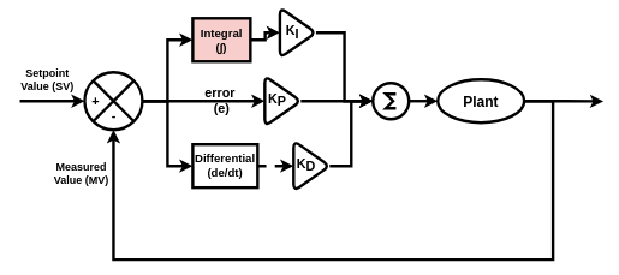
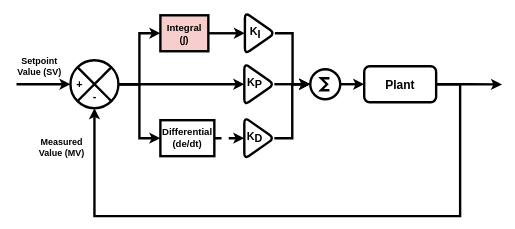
  <mxCell id="0" />
  <mxCell id="1" parent="0" />
  <mxCell id="2" style="edgeStyle=orthogonalEdgeStyle;rounded=0;orthogonalLoop=1;jettySize=auto;html=1;exitX=1;exitY=0.5;exitDx=0;exitDy=0;exitPerimeter=0;entryX=0;entryY=0.5;entryDx=0;entryDy=0;strokeWidth=4;" edge="1" parent="1" source="3" target="6"><mxGeometry relative="1" as="geometry" /></mxCell>
  <mxCell id="3" value="" style="verticalLabelPosition=bottom;shadow=0;dashed=0;align=center;html=1;verticalAlign=top;shape=mxgraph.electrical.abstract.sum;fontStyle=0;strokeWidth=4;" vertex="1" parent="1"><mxGeometry x="517" y="115" width="50" height="50" as="geometry" /></mxCell>
  <mxCell id="4" style="edgeStyle=orthogonalEdgeStyle;rounded=0;orthogonalLoop=1;jettySize=auto;html=1;exitX=1;exitY=0.5;exitDx=0;exitDy=0;entryX=0.5;entryY=1;entryDx=0;entryDy=0;strokeWidth=4;" edge="1" parent="1" source="6" target="17"><mxGeometry relative="1" as="geometry"><Array as="points"><mxPoint x="767" y="140" /><mxPoint x="767" y="360" /><mxPoint x="157" y="360" /></Array></mxGeometry></mxCell>
  <mxCell id="5" style="edgeStyle=orthogonalEdgeStyle;rounded=0;orthogonalLoop=1;jettySize=auto;html=1;exitX=1;exitY=0.5;exitDx=0;exitDy=0;strokeWidth=4;" edge="1" parent="1" source="6"><mxGeometry relative="1" as="geometry"><mxPoint x="837" y="140.353" as="targetPoint" /></mxGeometry></mxCell>
- <mxCell id="6" value="Plant" style="ellipse;whiteSpace=wrap;html=1;labelPosition=center;verticalLabelPosition=middle;align=center;verticalAlign=middle;fontStyle=1;fontSize=20;strokeWidth=4;" vertex="1" parent="1"><mxGeometry x="607" y="110" width="120" height="60" as="geometry" /></mxCell>
+ <mxCell id="6" value="Plant" style="rounded=1;whiteSpace=wrap;html=1;labelPosition=center;verticalLabelPosition=middle;align=center;verticalAlign=middle;fontStyle=1;fontSize=20;strokeWidth=4;" vertex="1" parent="1"><mxGeometry x="607" y="110" width="120" height="60" as="geometry" /></mxCell>
  <mxCell id="7" style="edgeStyle=orthogonalEdgeStyle;rounded=0;orthogonalLoop=1;jettySize=auto;html=1;exitX=1;exitY=0.5;exitDx=0;exitDy=0;entryX=0;entryY=0.5;entryDx=0;entryDy=0;strokeWidth=4;" edge="1" parent="1" source="8" target="9"><mxGeometry relative="1" as="geometry" /></mxCell>
  <mxCell id="8" value="Integral&lt;div&gt;(∫)&lt;/div&gt;" style="rounded=0;whiteSpace=wrap;html=1;strokeWidth=4;fontStyle=1;fontSize=16;fillColor=#f8cecc;" vertex="1" parent="1"><mxGeometry x="267" y="25" width="80" height="60" as="geometry" /></mxCell>
- <mxCell id="9" value="K&lt;sub style=&quot;font-size: 18px;&quot;&gt;I&amp;nbsp; &amp;nbsp;&lt;/sub&gt;" style="triangle;whiteSpace=wrap;html=1;fontStyle=1;fontSize=18;rounded=1;align=center;strokeWidth=4;" vertex="1" parent="1"><mxGeometry x="388" y="10" width="50" height="70" as="geometry" /></mxCell>
+ <mxCell id="9" value="K&lt;sub style=&quot;font-size: 18px;&quot;&gt;I&amp;nbsp; &amp;nbsp;&lt;/sub&gt;" style="triangle;whiteSpace=wrap;html=1;fontStyle=1;fontSize=18;rounded=1;align=center;strokeWidth=4;" vertex="1" parent="1"><mxGeometry x="408" y="20" width="50" height="70" as="geometry" /></mxCell>
  <mxCell id="10" style="edgeStyle=orthogonalEdgeStyle;rounded=0;orthogonalLoop=1;jettySize=auto;html=1;exitX=1;exitY=0.5;exitDx=0;exitDy=0;entryX=0;entryY=0.5;entryDx=0;entryDy=0;strokeWidth=4;dashed=1;" edge="1" source="11" target="12" parent="1"><mxGeometry relative="1" as="geometry" /></mxCell>
  <mxCell id="11" value="Differential&lt;div style=&quot;font-size: 16px;&quot;&gt;(&lt;span style=&quot;background-color: initial;&quot;&gt;de/&lt;/span&gt;&lt;span style=&quot;background-color: initial;&quot;&gt;dt&lt;/span&gt;&lt;span style=&quot;background-color: initial;&quot;&gt;)&lt;/span&gt;&lt;/div&gt;" style="rounded=0;whiteSpace=wrap;html=1;strokeWidth=4;fontStyle=1;fontSize=16;" vertex="1" parent="1"><mxGeometry x="267" y="200" width="90" height="60" as="geometry" /></mxCell>
  <mxCell id="12" value="K&lt;sub style=&quot;font-size: 18px;&quot;&gt;D&lt;/sub&gt;&lt;span style=&quot;font-size: 18px;&quot;&gt;&amp;nbsp; &amp;nbsp;&lt;/span&gt;" style="triangle;whiteSpace=wrap;html=1;fontStyle=1;fontSize=18;rounded=1;strokeWidth=4;" vertex="1" parent="1"><mxGeometry x="407" y="195" width="50" height="70" as="geometry" /></mxCell>
  <mxCell id="13" style="edgeStyle=orthogonalEdgeStyle;rounded=0;orthogonalLoop=1;jettySize=auto;html=1;exitX=1;exitY=0.5;exitDx=0;exitDy=0;entryX=0;entryY=0.5;entryDx=0;entryDy=0;entryPerimeter=0;strokeWidth=4;" edge="1" parent="1" source="12" target="3"><mxGeometry relative="1" as="geometry" /></mxCell>
  <mxCell id="14" style="edgeStyle=orthogonalEdgeStyle;rounded=0;orthogonalLoop=1;jettySize=auto;html=1;exitX=1;exitY=0.5;exitDx=0;exitDy=0;strokeWidth=4;" edge="1" parent="1" source="21"><mxGeometry relative="1" as="geometry"><mxPoint x="517" y="140" as="targetPoint" /></mxGeometry></mxCell>
  <mxCell id="15" style="edgeStyle=orthogonalEdgeStyle;rounded=0;orthogonalLoop=1;jettySize=auto;html=1;exitX=1;exitY=0.5;exitDx=0;exitDy=0;entryX=0;entryY=0.5;entryDx=0;entryDy=0;strokeWidth=4;" edge="1" parent="1" source="17" target="8"><mxGeometry relative="1" as="geometry" /></mxCell>
  <mxCell id="16" style="edgeStyle=orthogonalEdgeStyle;rounded=0;orthogonalLoop=1;jettySize=auto;html=1;exitX=1;exitY=0.5;exitDx=0;exitDy=0;entryX=0;entryY=0.5;entryDx=0;entryDy=0;strokeWidth=4;" edge="1" parent="1" source="17" target="11"><mxGeometry relative="1" as="geometry" /></mxCell>
  <mxCell id="17" value="&lt;br&gt;&lt;span style=&quot;white-space: pre;&quot;&gt;&lt;/span&gt;" style="shape=sumEllipse;perimeter=ellipsePerimeter;whiteSpace=wrap;html=1;backgroundOutline=1;strokeWidth=4;align=left;" vertex="1" parent="1"><mxGeometry x="117" y="100" width="80" height="80" as="geometry" /></mxCell>
  <mxCell id="18" style="edgeStyle=orthogonalEdgeStyle;rounded=0;orthogonalLoop=1;jettySize=auto;html=1;exitX=1;exitY=0.5;exitDx=0;exitDy=0;entryX=0;entryY=0.5;entryDx=0;entryDy=0;entryPerimeter=0;strokeWidth=4;" edge="1" parent="1" source="9" target="3"><mxGeometry relative="1" as="geometry" /></mxCell>
  <mxCell id="19" value="" style="endArrow=classic;html=1;rounded=0;entryX=0;entryY=0.5;entryDx=0;entryDy=0;strokeWidth=4;" edge="1" parent="1" target="17"><mxGeometry width="50" height="50" relative="1" as="geometry"><mxPoint x="27" y="140" as="sourcePoint" /><mxPoint x="77" y="140" as="targetPoint" /></mxGeometry></mxCell>
  <mxCell id="20" value="" style="edgeStyle=orthogonalEdgeStyle;rounded=0;orthogonalLoop=1;jettySize=auto;html=1;exitX=1;exitY=0.5;exitDx=0;exitDy=0;strokeWidth=4;" edge="1" parent="1" source="17" target="21"><mxGeometry relative="1" as="geometry"><mxPoint x="517" y="140" as="targetPoint" /><mxPoint x="197" y="140" as="sourcePoint" /></mxGeometry></mxCell>
- <mxCell id="21" value="K&lt;sub style=&quot;font-size: 18px;&quot;&gt;P&lt;/sub&gt;&lt;span style=&quot;font-size: 18px;&quot;&gt;&amp;nbsp; &amp;nbsp;&lt;/span&gt;" style="triangle;whiteSpace=wrap;html=1;fontStyle=1;fontSize=18;rounded=1;align=center;strokeWidth=4;" vertex="1" parent="1"><mxGeometry x="367" y="105" width="50" height="70" as="geometry" /></mxCell>
+ <mxCell id="21" value="K&lt;sub style=&quot;font-size: 18px;&quot;&gt;P&lt;/sub&gt;&lt;span style=&quot;font-size: 18px;&quot;&gt;&amp;nbsp; &amp;nbsp;&lt;/span&gt;" style="triangle;whiteSpace=wrap;html=1;fontStyle=1;fontSize=18;rounded=1;align=center;strokeWidth=4;" vertex="1" parent="1"><mxGeometry x="407" y="105" width="50" height="70" as="geometry" /></mxCell>
  <mxCell id="22" value="+" style="text;html=1;align=center;verticalAlign=middle;resizable=0;points=[];autosize=1;strokeColor=none;fillColor=none;strokeWidth=1;fontStyle=1;fontSize=18;" vertex="1" parent="1"><mxGeometry x="117" y="120" width="30" height="40" as="geometry" /></mxCell>
  <mxCell id="23" value="-" style="text;html=1;align=center;verticalAlign=middle;resizable=0;points=[];autosize=1;strokeColor=none;fillColor=none;strokeWidth=1;fontStyle=1;fontSize=18;" vertex="1" parent="1"><mxGeometry x="142" y="140" width="30" height="40" as="geometry" /></mxCell>
  <mxCell id="24" value="Setpoint&lt;div&gt;Value (SV)&lt;/div&gt;" style="text;html=1;align=center;verticalAlign=middle;resizable=0;points=[];autosize=1;strokeColor=none;fillColor=none;fontStyle=1;fontSize=15;" vertex="1" parent="1"><mxGeometry x="20" y="85" width="90" height="50" as="geometry" /></mxCell>
- <mxCell id="25" value="Measured&lt;div&gt;Value (MV)&lt;/div&gt;" style="text;html=1;align=center;verticalAlign=middle;resizable=0;points=[];autosize=1;strokeColor=none;fillColor=none;fontStyle=1;fontSize=15;" vertex="1" parent="1"><mxGeometry x="62" y="215" width="100" height="50" as="geometry" /></mxCell>
- <mxCell id="26" value="error&amp;nbsp;&lt;div&gt;(e)&lt;/div&gt;" style="text;html=1;align=center;verticalAlign=middle;resizable=0;points=[];autosize=1;strokeColor=none;fillColor=none;fontStyle=1;fontSize=18;" vertex="1" parent="1"><mxGeometry x="272" y="110" width="70" height="60" as="geometry" /></mxCell>
+ <mxCell id="25" value="Measured&lt;div&gt;Value (MV)&lt;/div&gt;" style="text;html=1;align=center;verticalAlign=middle;resizable=0;points=[];autosize=1;strokeColor=none;fillColor=none;fontStyle=1;fontSize=15;" vertex="1" parent="1"><mxGeometry x="52" y="220" width="100" height="50" as="geometry" /></mxCell>
